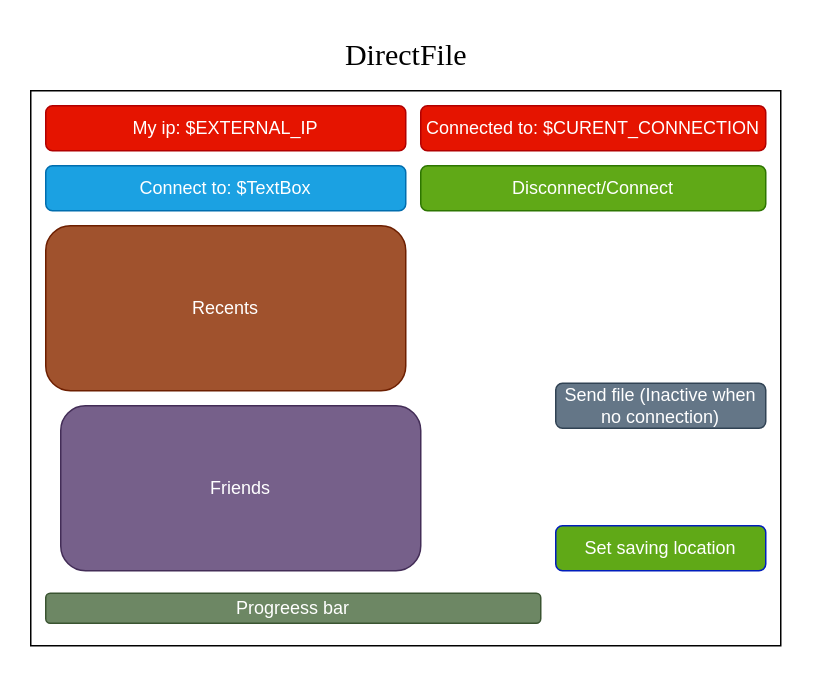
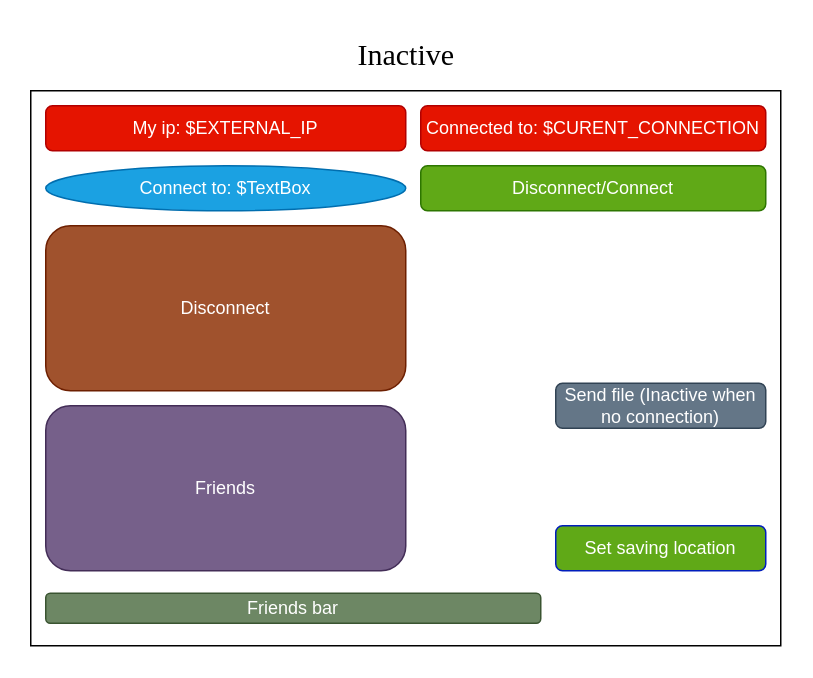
  <mxCell id="0" />
  <mxCell id="1" parent="0" />
  <mxCell id="2" value="" style="rounded=0;whiteSpace=wrap;html=1;glass=0;sketch=0;" vertex="1" parent="1"><mxGeometry x="20" y="60" width="500" height="370" as="geometry" /></mxCell>
- <mxCell id="3" value="Progreess bar" style="rounded=1;whiteSpace=wrap;html=1;fillColor=#6d8764;strokeColor=#3A5431;fontColor=#ffffff;" vertex="1" parent="1"><mxGeometry x="30" y="395" width="330" height="20" as="geometry" /></mxCell>
+ <mxCell id="3" value="Friends bar" style="rounded=1;whiteSpace=wrap;html=1;fillColor=#6d8764;strokeColor=#3A5431;fontColor=#ffffff;" vertex="1" parent="1"><mxGeometry x="30" y="395" width="330" height="20" as="geometry" /></mxCell>
  <mxCell id="4" value="&lt;span&gt;Send file (Inactive when no connection)&lt;/span&gt;" style="rounded=1;whiteSpace=wrap;html=1;fillColor=#647687;strokeColor=#314354;fontColor=#ffffff;" vertex="1" parent="1"><mxGeometry x="370" y="255" width="140" height="30" as="geometry" /></mxCell>
- <mxCell id="5" value="Friends" style="rounded=1;whiteSpace=wrap;html=1;fillColor=#76608a;strokeColor=#432D57;fontColor=#ffffff;" vertex="1" parent="1"><mxGeometry x="40" y="270" width="240" height="110" as="geometry" /></mxCell>
- <mxCell id="6" value="Recents" style="rounded=1;whiteSpace=wrap;html=1;fillColor=#a0522d;strokeColor=#6D1F00;fontColor=#ffffff;" vertex="1" parent="1"><mxGeometry x="30" y="150" width="240" height="110" as="geometry" /></mxCell>
- <mxCell id="7" value="&lt;span&gt;Connect to: $TextBox&lt;/span&gt;" style="rounded=1;whiteSpace=wrap;html=1;fillColor=#1ba1e2;strokeColor=#006EAF;fontColor=#ffffff;" vertex="1" parent="1"><mxGeometry x="30" y="110" width="240" height="30" as="geometry" /></mxCell>
+ <mxCell id="5" value="Friends" style="rounded=1;whiteSpace=wrap;html=1;fillColor=#76608a;strokeColor=#432D57;fontColor=#ffffff;" vertex="1" parent="1"><mxGeometry x="30" y="270" width="240" height="110" as="geometry" /></mxCell>
+ <mxCell id="6" value="Disconnect" style="rounded=1;whiteSpace=wrap;html=1;fillColor=#a0522d;strokeColor=#6D1F00;fontColor=#ffffff;" vertex="1" parent="1"><mxGeometry x="30" y="150" width="240" height="110" as="geometry" /></mxCell>
+ <mxCell id="7" value="&lt;span&gt;Connect to: $TextBox&lt;/span&gt;" style="ellipse;whiteSpace=wrap;html=1;fillColor=#1ba1e2;strokeColor=#006EAF;fontColor=#ffffff;" vertex="1" parent="1"><mxGeometry x="30" y="110" width="240" height="30" as="geometry" /></mxCell>
  <mxCell id="8" value="&lt;span&gt;My ip: $EXTERNAL_IP&lt;/span&gt;" style="rounded=1;whiteSpace=wrap;html=1;fillColor=#e51400;strokeColor=#B20000;fontColor=#ffffff;" vertex="1" parent="1"><mxGeometry x="30" y="70" width="240" height="30" as="geometry" /></mxCell>
  <mxCell id="9" value="&lt;span&gt;Connected to: $CURENT_CONNECTION&lt;/span&gt;" style="rounded=1;whiteSpace=wrap;html=1;fillColor=#e51400;strokeColor=#B20000;fontColor=#ffffff;" vertex="1" parent="1"><mxGeometry x="280" y="70" width="230" height="30" as="geometry" /></mxCell>
  <mxCell id="10" value="&lt;span&gt;Disconnect/Connect&lt;/span&gt;" style="rounded=1;whiteSpace=wrap;html=1;fillColor=#60a917;strokeColor=#2D7600;fontColor=#ffffff;" vertex="1" parent="1"><mxGeometry x="280" y="110" width="230" height="30" as="geometry" /></mxCell>
  <mxCell id="11" value="Set saving location" style="rounded=1;whiteSpace=wrap;html=1;fillColor=#60a917;strokeColor=#001DBC;fontColor=#ffffff;" vertex="1" parent="1"><mxGeometry x="370" y="350" width="140" height="30" as="geometry" /></mxCell>
- <mxCell id="12" value="DirectFile" style="text;html=1;align=center;verticalAlign=middle;resizable=0;points=[];autosize=1;fontSize=20;fontFamily=Times New Roman;" vertex="1" parent="1"><mxGeometry x="220" y="20" width="100" height="30" as="geometry" /></mxCell>
+ <mxCell id="12" value="Inactive" style="text;html=1;align=center;verticalAlign=middle;resizable=0;points=[];autosize=1;fontSize=20;fontFamily=Times New Roman;" vertex="1" parent="1"><mxGeometry x="220" y="20" width="100" height="30" as="geometry" /></mxCell>
